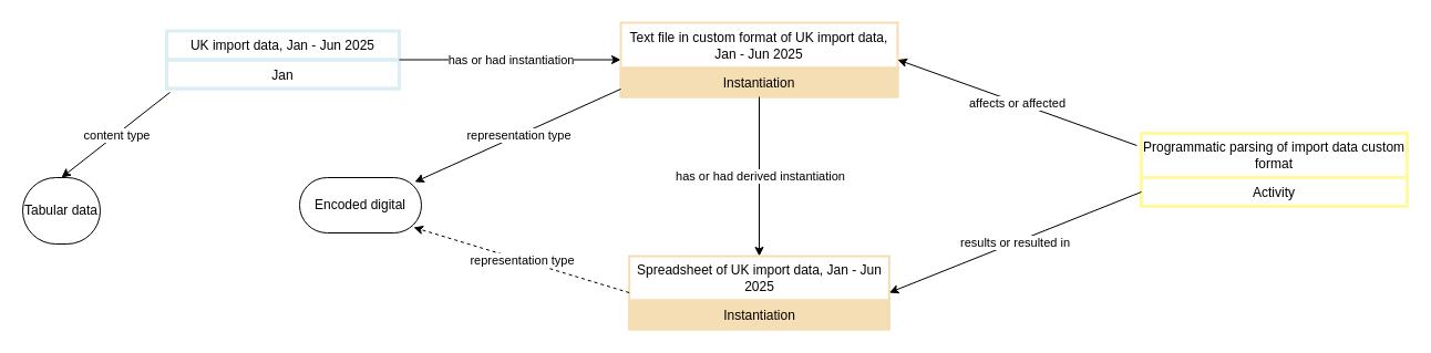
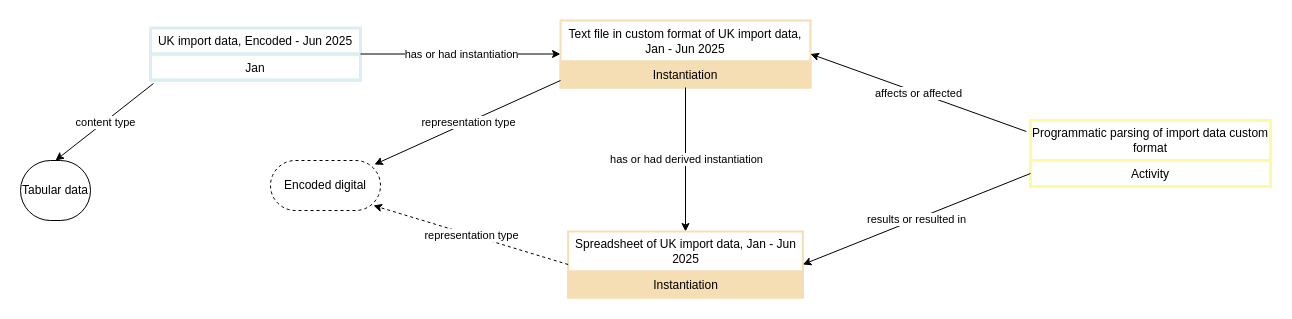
  <mxCell id="0" />
  <mxCell id="1" parent="0" />
- <mxCell id="2" value="UK import data, Jan - Jun 2025" style="swimlane;fontStyle=0;childLayout=stackLayout;horizontal=1;startSize=26;strokeColor=#DAEEF3;strokeWidth=3;fillColor=none;horizontalStack=0;resizeParent=1;resizeParentMax=0;resizeLast=0;collapsible=1;marginBottom=0;whiteSpace=wrap;html=1;" parent="1" vertex="1"><mxGeometry x="150" y="27.5" width="210" height="52" as="geometry" /></mxCell>
+ <mxCell id="2" value="UK import data, Encoded - Jun 2025" style="swimlane;fontStyle=0;childLayout=stackLayout;horizontal=1;startSize=26;strokeColor=#DAEEF3;strokeWidth=3;fillColor=none;horizontalStack=0;resizeParent=1;resizeParentMax=0;resizeLast=0;collapsible=1;marginBottom=0;whiteSpace=wrap;html=1;" parent="1" vertex="1"><mxGeometry x="150" y="27.5" width="210" height="52" as="geometry" /></mxCell>
  <mxCell id="3" value="Jan" style="text;strokeColor=#DAEEF3;strokeWidth=3;fillColor=none;align=center;verticalAlign=top;spacingLeft=4;spacingRight=4;overflow=hidden;rotatable=0;points=[[0,0.5],[1,0.5]];portConstraint=eastwest;whiteSpace=wrap;html=1;" parent="2" vertex="1"><mxGeometry y="26" width="210" height="26" as="geometry" /></mxCell>
  <mxCell id="4" value="" style="endArrow=classic;html=1;rounded=0;exitX=1;exitY=0;exitDx=0;exitDy=0;exitPerimeter=0;" edge="1" parent="1" source="3" target="6"><mxGeometry relative="1" as="geometry"><mxPoint x="400" y="46" as="sourcePoint" /><mxPoint x="590" y="46" as="targetPoint" /></mxGeometry></mxCell>
  <mxCell id="5" value="has or had instantiation" style="edgeLabel;resizable=0;html=1;;align=center;verticalAlign=middle;" connectable="0" vertex="1" parent="4"><mxGeometry relative="1" as="geometry" /></mxCell>
  <mxCell id="6" value="Text file in custom format of UK import data, Jan - Jun 2025" style="swimlane;fontStyle=0;childLayout=stackLayout;horizontal=1;startSize=41;strokeColor=#F5DEB3;strokeWidth=2;fillColor=none;horizontalStack=0;resizeParent=1;resizeParentMax=0;resizeLast=0;collapsible=1;marginBottom=0;whiteSpace=wrap;html=1;" vertex="1" parent="1"><mxGeometry x="560" y="20" width="250" height="67" as="geometry" /></mxCell>
  <mxCell id="7" value="Instantiation&lt;div&gt;&lt;br&gt;&lt;/div&gt;" style="text;strokeColor=#F5DEB3;strokeWidth=2;fillColor=#F5DEB3;align=center;verticalAlign=top;spacingLeft=4;spacingRight=4;overflow=hidden;rotatable=0;points=[[0,0.5],[1,0.5]];portConstraint=eastwest;whiteSpace=wrap;html=1;" vertex="1" parent="6"><mxGeometry y="41" width="250" height="26" as="geometry" /></mxCell>
  <mxCell id="8" value="" style="endArrow=classic;html=1;rounded=0;exitX=0.5;exitY=1;exitDx=0;exitDy=0;" edge="1" parent="1" source="6" target="10"><mxGeometry relative="1" as="geometry"><mxPoint x="600" y="261" as="sourcePoint" /><mxPoint x="685" y="261" as="targetPoint" /></mxGeometry></mxCell>
  <mxCell id="9" value="has or had derived instantiation" style="edgeLabel;resizable=0;html=1;;align=center;verticalAlign=middle;" connectable="0" vertex="1" parent="8"><mxGeometry relative="1" as="geometry" /></mxCell>
  <mxCell id="10" value="Spreadsheet of UK import data, Jan - Jun 2025" style="swimlane;fontStyle=0;childLayout=stackLayout;horizontal=1;startSize=40;strokeColor=#F5DEB3;strokeWidth=2;fillColor=none;horizontalStack=0;resizeParent=1;resizeParentMax=0;resizeLast=0;collapsible=1;marginBottom=0;whiteSpace=wrap;html=1;" vertex="1" parent="1"><mxGeometry x="567.63" y="231" width="234.75" height="66" as="geometry" /></mxCell>
  <mxCell id="11" value="Instantiation&lt;div&gt;&lt;br&gt;&lt;/div&gt;" style="text;strokeColor=#F5DEB3;strokeWidth=2;fillColor=#F5DEB3;align=center;verticalAlign=top;spacingLeft=4;spacingRight=4;overflow=hidden;rotatable=0;points=[[0,0.5],[1,0.5]];portConstraint=eastwest;whiteSpace=wrap;html=1;" vertex="1" parent="10"><mxGeometry y="40" width="234.75" height="26" as="geometry" /></mxCell>
  <mxCell id="12" value="Programmatic parsing of import data custom format" style="swimlane;fontStyle=0;childLayout=stackLayout;horizontal=1;startSize=40;strokeColor=#FFFAA0;strokeWidth=3;fillColor=none;horizontalStack=0;resizeParent=1;resizeParentMax=0;resizeLast=0;collapsible=1;marginBottom=0;whiteSpace=wrap;html=1;" vertex="1" parent="1"><mxGeometry x="1030" y="120" width="240" height="66" as="geometry" /></mxCell>
  <mxCell id="13" value="Activity" style="text;strokeColor=#FFFAA0;strokeWidth=3;fillColor=none;align=center;verticalAlign=top;spacingLeft=4;spacingRight=4;overflow=hidden;rotatable=0;points=[[0,0.5],[1,0.5]];portConstraint=eastwest;whiteSpace=wrap;html=1;" vertex="1" parent="12"><mxGeometry y="40" width="240" height="26" as="geometry" /></mxCell>
  <mxCell id="14" value="" style="endArrow=classic;html=1;rounded=0;exitX=0;exitY=0.5;exitDx=0;exitDy=0;entryX=1;entryY=0.5;entryDx=0;entryDy=0;" edge="1" parent="1" source="13" target="10"><mxGeometry relative="1" as="geometry"><mxPoint x="630" y="360" as="sourcePoint" /><mxPoint x="800" y="360" as="targetPoint" /></mxGeometry></mxCell>
  <mxCell id="15" value="results or resulted in" style="edgeLabel;resizable=0;html=1;;align=center;verticalAlign=middle;" connectable="0" vertex="1" parent="14"><mxGeometry relative="1" as="geometry" /></mxCell>
  <mxCell id="16" value="" style="endArrow=classic;html=1;rounded=0;exitX=-0.017;exitY=0.167;exitDx=0;exitDy=0;entryX=1;entryY=0.5;entryDx=0;entryDy=0;exitPerimeter=0;" edge="1" parent="1" source="12" target="6"><mxGeometry relative="1" as="geometry"><mxPoint x="1020" y="61" as="sourcePoint" /><mxPoint x="830" y="61" as="targetPoint" /></mxGeometry></mxCell>
  <mxCell id="17" value="affects or affected" style="edgeLabel;resizable=0;html=1;;align=center;verticalAlign=middle;" connectable="0" vertex="1" parent="16"><mxGeometry relative="1" as="geometry" /></mxCell>
  <mxCell id="18" value="" style="endArrow=classic;html=1;rounded=0;entryX=0.5;entryY=0;entryDx=0;entryDy=0;exitX=0.014;exitY=1.135;exitDx=0;exitDy=0;exitPerimeter=0;" edge="1" parent="1" source="3" target="20"><mxGeometry relative="1" as="geometry"><mxPoint x="245" y="80" as="sourcePoint" /><mxPoint x="250" y="230" as="targetPoint" /></mxGeometry></mxCell>
  <mxCell id="19" value="content type" style="edgeLabel;resizable=0;html=1;;align=center;verticalAlign=middle;" connectable="0" vertex="1" parent="18"><mxGeometry relative="1" as="geometry" /></mxCell>
  <mxCell id="20" value="Tabular data" style="html=1;whiteSpace=wrap;rounded=1;arcSize=50;" vertex="1" parent="1"><mxGeometry x="20" y="160" width="70" height="60" as="geometry" /></mxCell>
  <mxCell id="21" value="" style="endArrow=classic;html=1;rounded=0;entryX=0.945;entryY=0.08;entryDx=0;entryDy=0;entryPerimeter=0;" edge="1" parent="1" target="23"><mxGeometry relative="1" as="geometry"><mxPoint x="560" y="80" as="sourcePoint" /><mxPoint x="390" y="180" as="targetPoint" /></mxGeometry></mxCell>
  <mxCell id="22" value="representation type" style="edgeLabel;resizable=0;html=1;;align=center;verticalAlign=middle;" connectable="0" vertex="1" parent="21"><mxGeometry relative="1" as="geometry" /></mxCell>
- <mxCell id="23" value="Encoded digital" style="html=1;whiteSpace=wrap;rounded=1;arcSize=50;" vertex="1" parent="1"><mxGeometry x="270" y="160" width="110" height="50" as="geometry" /></mxCell>
+ <mxCell id="23" value="Encoded digital" style="html=1;whiteSpace=wrap;rounded=1;arcSize=50;dashed=1;" vertex="1" parent="1"><mxGeometry x="270" y="160" width="110" height="50" as="geometry" /></mxCell>
  <mxCell id="24" value="" style="endArrow=classic;html=1;rounded=0;exitX=0;exitY=0.5;exitDx=0;exitDy=0;entryX=0.936;entryY=0.9;entryDx=0;entryDy=0;entryPerimeter=0;dashed=1;" edge="1" parent="1" source="10" target="23"><mxGeometry relative="1" as="geometry"><mxPoint x="514" y="230" as="sourcePoint" /><mxPoint x="350" y="331" as="targetPoint" /></mxGeometry></mxCell>
  <mxCell id="25" value="representation type" style="edgeLabel;resizable=0;html=1;;align=center;verticalAlign=middle;" connectable="0" vertex="1" parent="24"><mxGeometry relative="1" as="geometry" /></mxCell>
